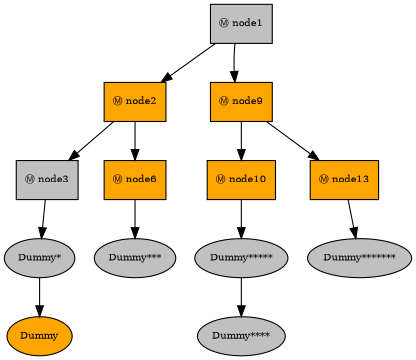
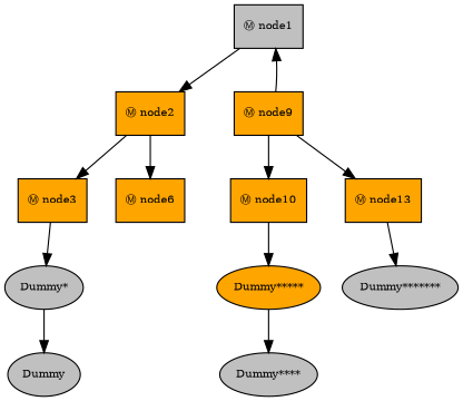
  digraph {
    fontname="times-roman"
    ordering=out
    node [fillcolor=gray fontcolor=black fontname="times-roman" fontsize=9 shape=box style=filled]
    edge [fontname="times-roman"]
    n1 [label="Ⓜ node1"]
    n2 [fillcolor=orange label="Ⓜ node2"]
    n3 [fillcolor=orange label="Ⓜ node9"]
-   n4 [label="Ⓜ node3"]
+   n4 [fillcolor=orange label="Ⓜ node3"]
    n5 [fillcolor=orange label="Ⓜ node6"]
    n6 [fillcolor=orange label="Ⓜ node10"]
    n7 [fillcolor=orange label="Ⓜ node13"]
    n8 [label="Dummy*" shape=ellipse]
-   n9 [label="Dummy***" shape=ellipse]
-   n10 [fillcolor=orange label=Dummy shape=ellipse]
-   n11 [label="Dummy*****" shape=ellipse]
+   n10 [label=Dummy shape=ellipse]
+   n11 [fillcolor=orange label="Dummy*****" shape=ellipse]
    n12 [label="Dummy*******" shape=ellipse]
    n13 [label="Dummy****" shape=ellipse]
    n1 -> n2
-   n1 -> n3
+   n3 -> n1
    n2 -> n4
    n2 -> n5
    n3 -> n6
    n3 -> n7
    n4 -> n8
-   n5 -> n9
    n6 -> n11
    n7 -> n12
    n8 -> n10
    n11 -> n13
  }
